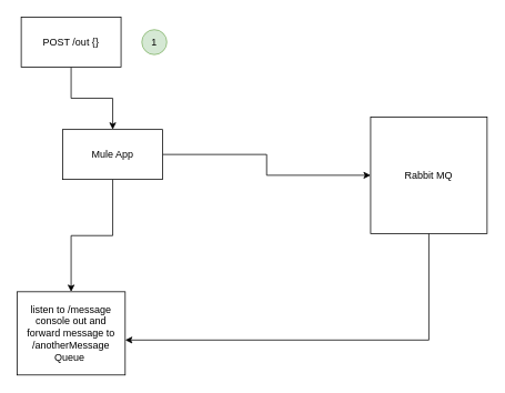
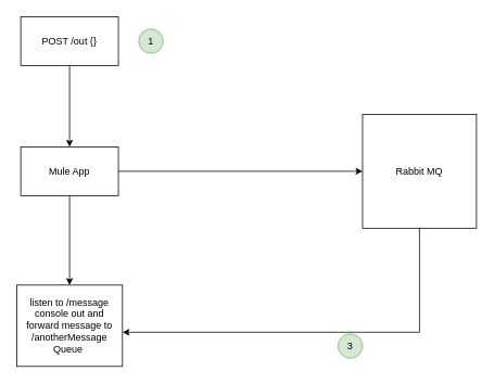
  <mxCell id="0" />
  <mxCell id="1" parent="0" />
  <mxCell id="2" style="edgeStyle=orthogonalEdgeStyle;rounded=0;orthogonalLoop=1;jettySize=auto;html=1;entryX=1;entryY=0.58;entryDx=0;entryDy=0;entryPerimeter=0;" edge="1" parent="1" source="3" target="7"><mxGeometry relative="1" as="geometry"><Array as="points"><mxPoint x="515" y="408" /></Array></mxGeometry></mxCell>
  <mxCell id="3" value="Rabbit MQ" style="rounded=0;whiteSpace=wrap;html=1;" vertex="1" parent="1"><mxGeometry x="445" y="140" width="140" height="140" as="geometry" /></mxCell>
  <mxCell id="4" style="edgeStyle=orthogonalEdgeStyle;rounded=0;orthogonalLoop=1;jettySize=auto;html=1;" edge="1" parent="1" source="6" target="3"><mxGeometry relative="1" as="geometry" /></mxCell>
  <mxCell id="5" style="edgeStyle=orthogonalEdgeStyle;rounded=0;orthogonalLoop=1;jettySize=auto;html=1;" edge="1" parent="1" source="6" target="7"><mxGeometry relative="1" as="geometry" /></mxCell>
- <mxCell id="6" value="Mule App" style="rounded=0;whiteSpace=wrap;html=1;" vertex="1" parent="1"><mxGeometry x="75" y="155" width="120" height="60" as="geometry" /></mxCell>
+ <mxCell id="6" value="Mule App" style="rounded=0;whiteSpace=wrap;html=1;" vertex="1" parent="1"><mxGeometry x="25" y="180" width="120" height="60" as="geometry" /></mxCell>
  <mxCell id="7" value="listen to /message&lt;br&gt;console out and forward message to /anotherMessage Queue&amp;nbsp;" style="rounded=0;whiteSpace=wrap;html=1;" vertex="1" parent="1"><mxGeometry x="20" y="350" width="130" height="100" as="geometry" /></mxCell>
  <mxCell id="8" style="edgeStyle=orthogonalEdgeStyle;rounded=0;orthogonalLoop=1;jettySize=auto;html=1;entryX=0.5;entryY=0;entryDx=0;entryDy=0;" edge="1" parent="1" source="9" target="6"><mxGeometry relative="1" as="geometry" /></mxCell>
  <mxCell id="9" value="POST /out {}" style="rounded=0;whiteSpace=wrap;html=1;" vertex="1" parent="1"><mxGeometry x="25" y="20" width="120" height="60" as="geometry" /></mxCell>
  <mxCell id="10" value="1" style="ellipse;whiteSpace=wrap;html=1;aspect=fixed;fillColor=#d5e8d4;strokeColor=#82b366;" vertex="1" parent="1"><mxGeometry x="170" y="35" width="30" height="30" as="geometry" /></mxCell>
+ <mxCell id="11" value="3" style="ellipse;whiteSpace=wrap;html=1;aspect=fixed;fillColor=#d5e8d4;strokeColor=#82b366;" vertex="1" parent="1"><mxGeometry x="415" y="410" width="30" height="30" as="geometry" /></mxCell>
